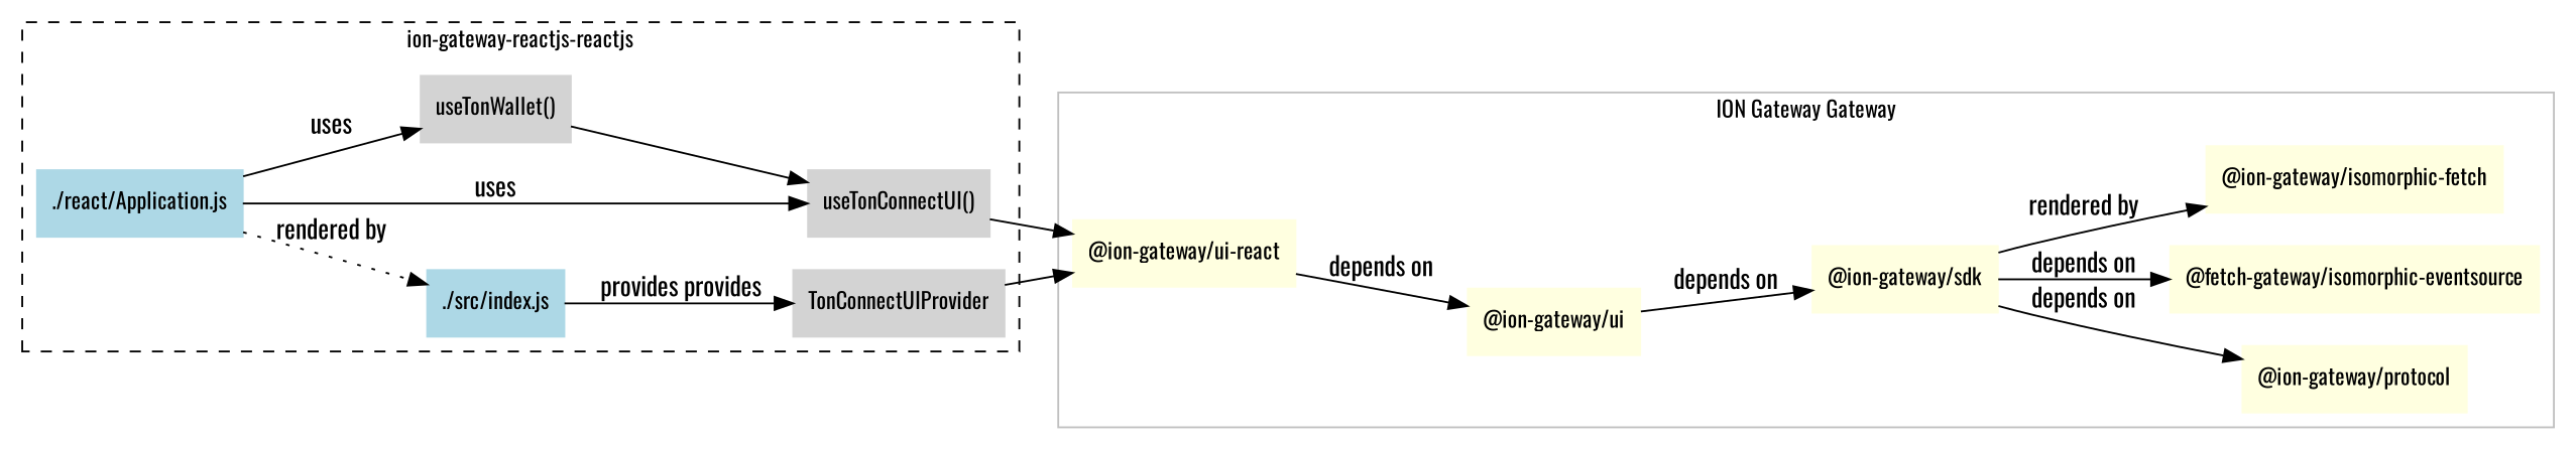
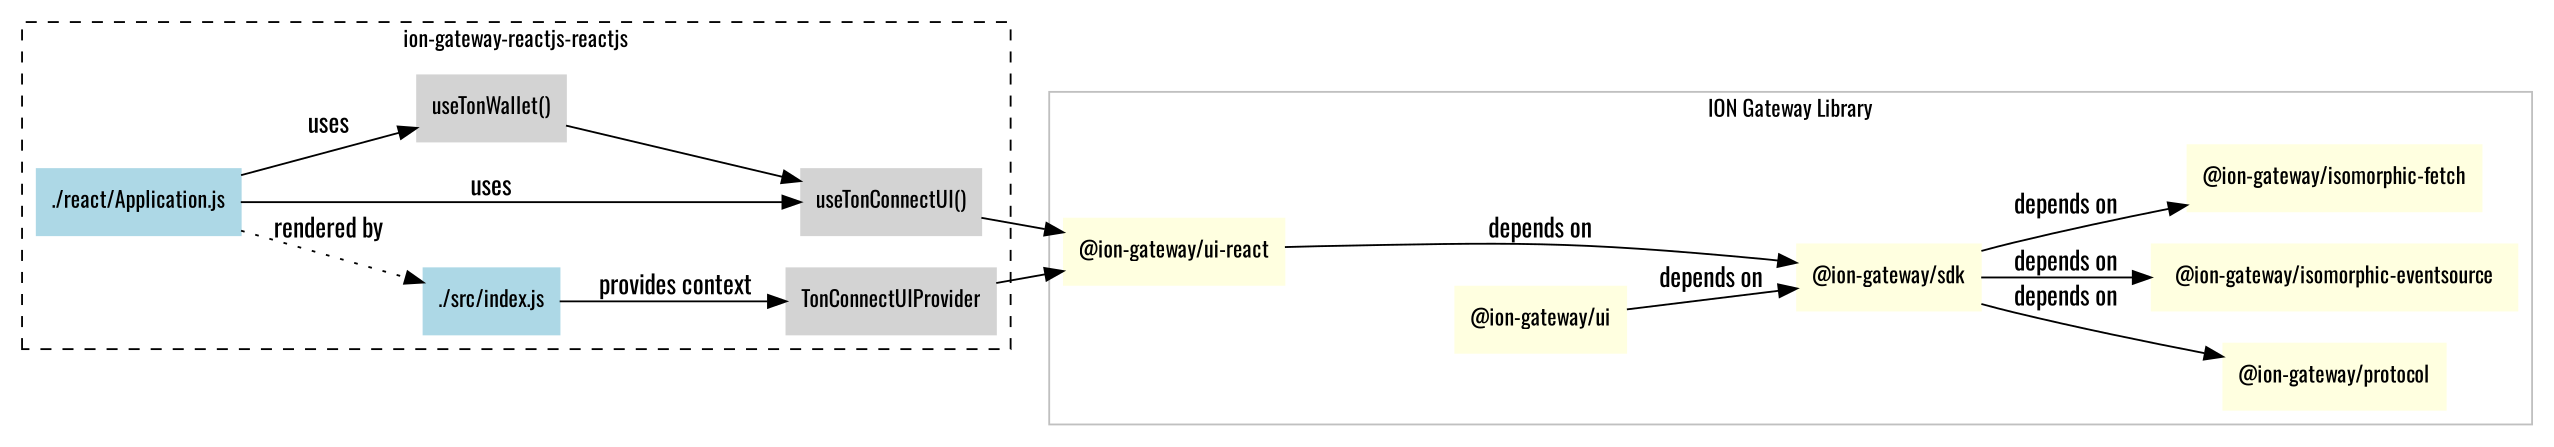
  digraph {
    fontname=Oswald
    fontsize=12
    rankdir=LR
    node [color=lightyellow fontname=Oswald fontsize=12 shape=box style=filled]
    edge [fontname=Oswald]
    n1 [color=lightblue label="./react/Application.js"]
    n2 [color=lightblue label="./src/index.js"]
    n3 [color=lightgray label="useTonConnectUI()" shape=rect]
    n4 [color=lightgray label="useTonWallet()" shape=rect]
    n5 [color=lightgray label=TonConnectUIProvider shape=rect]
    n6 [label="@ion-gateway/ui-react"]
    n7 [label="@ion-gateway/ui"]
    n8 [label="@ion-gateway/sdk"]
    n9 [label="@ion-gateway/protocol"]
-   n10 [label="@fetch-gateway/isomorphic-eventsource"]
+   n10 [label="@ion-gateway/isomorphic-eventsource"]
    n11 [label="@ion-gateway/isomorphic-fetch"]
    subgraph cluster_1 {
      label="ion-gateway-reactjs-reactjs"
      style=dashed
      n1
      n2
      n3
      n4
      n5
    }
    subgraph cluster_2 {
      color=gray
-     label="ION Gateway Gateway"
+     label="ION Gateway Library"
      style=solid
      n6
      n7
      n8
      n9
      n10
      n11
    }
    n1 -> n2 [label="rendered by" style=dotted]
    n1 -> n3 [label=uses]
    n1 -> n4 [label=uses]
-   n2 -> n5 [label="provides provides"]
+   n2 -> n5 [label="provides context"]
    n3 -> n6
    n4 -> n3
    n5 -> n6
-   n6 -> n7 [label="depends on"]
+   n6 -> n8 [label="depends on"]
    n7 -> n8 [label="depends on"]
    n8 -> n9 [label="depends on"]
    n8 -> n10 [label="depends on"]
-   n8 -> n11 [label="rendered by"]
+   n8 -> n11 [label="depends on"]
  }
